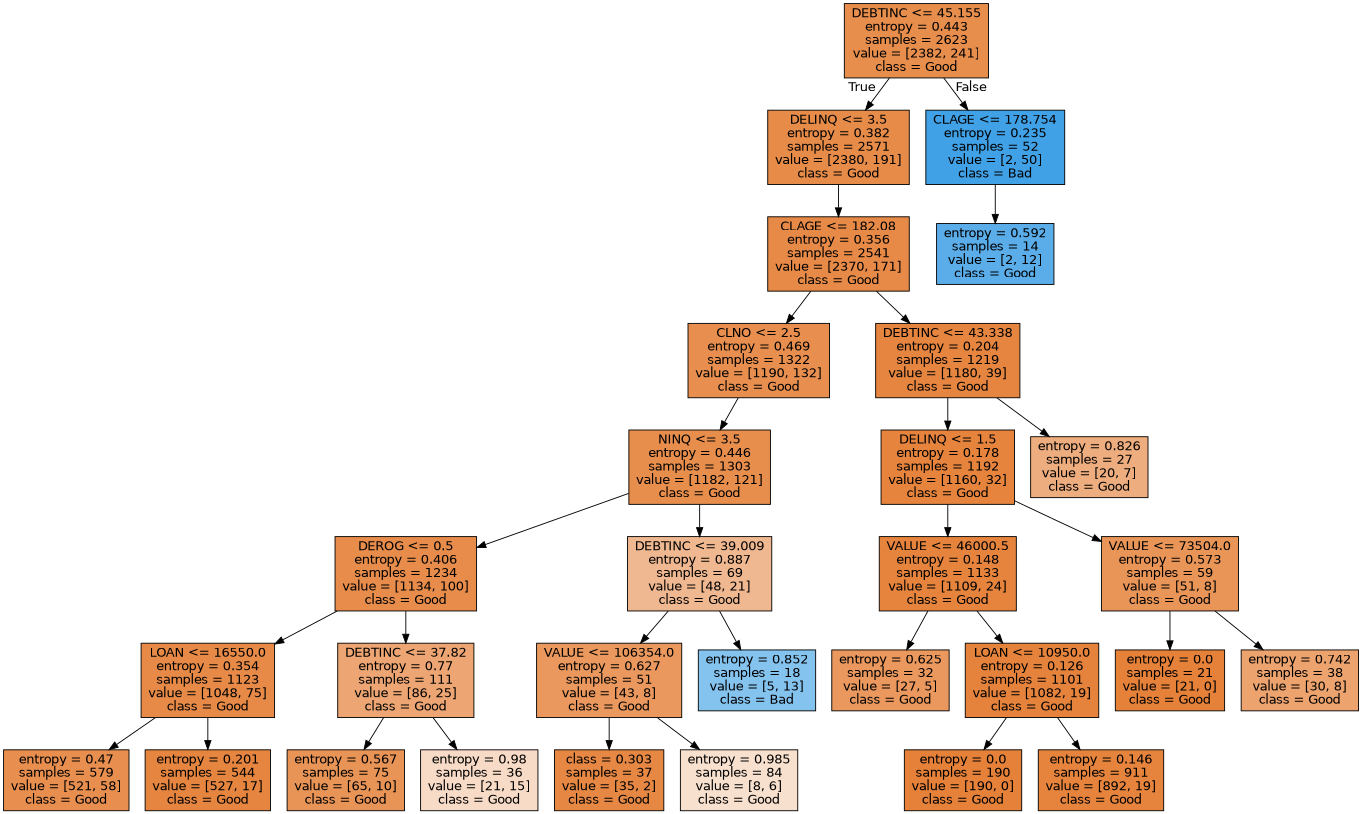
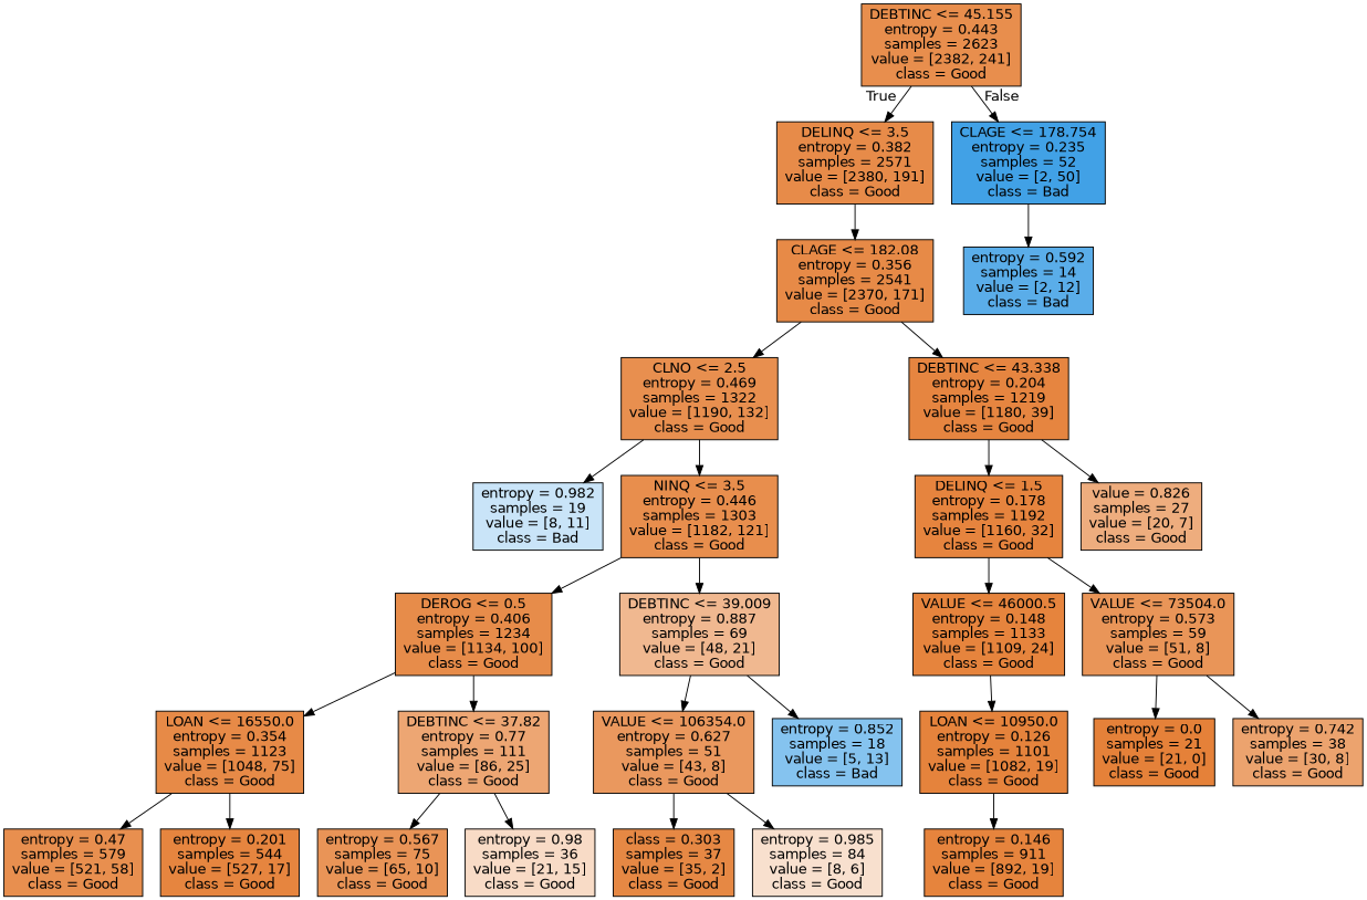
  digraph {
    node [color=black fillcolor="#e88e4d" fontname=helvetica shape=box style=filled]
    edge [fontname=helvetica]
    n1 [label="DEBTINC <= 45.155\nentropy = 0.443\nsamples = 2623\nvalue = [2382, 241]\nclass = Good"]
    n2 [fillcolor="#e78b49" label="DELINQ <= 3.5\nentropy = 0.382\nsamples = 2571\nvalue = [2380, 191]\nclass = Good"]
    n3 [fillcolor="#41a1e6" label="CLAGE <= 178.754\nentropy = 0.235\nsamples = 52\nvalue = [2, 50]\nclass = Bad"]
    n4 [fillcolor="#e78a47" label="CLAGE <= 182.08\nentropy = 0.356\nsamples = 2541\nvalue = [2370, 171]\nclass = Good"]
-   n5 [fillcolor="#5aade9" label="entropy = 0.592\nsamples = 14\nvalue = [2, 12]\nclass = Good"]
+   n5 [fillcolor="#5aade9" label="entropy = 0.592\nsamples = 14\nvalue = [2, 12]\nclass = Bad"]
    n6 [fillcolor="#e88f4f" label="CLNO <= 2.5\nentropy = 0.469\nsamples = 1322\nvalue = [1190, 132]\nclass = Good"]
    n7 [fillcolor="#e68540" label="DEBTINC <= 43.338\nentropy = 0.204\nsamples = 1219\nvalue = [1180, 39]\nclass = Good"]
+   n8 [fillcolor="#c9e4f8" label="entropy = 0.982\nsamples = 19\nvalue = [8, 11]\nclass = Bad"]
    n9 [label="NINQ <= 3.5\nentropy = 0.446\nsamples = 1303\nvalue = [1182, 121]\nclass = Good"]
    n10 [fillcolor="#e6843e" label="DELINQ <= 1.5\nentropy = 0.178\nsamples = 1192\nvalue = [1160, 32]\nclass = Good"]
-   n11 [fillcolor="#eead7e" label="entropy = 0.826\nsamples = 27\nvalue = [20, 7]\nclass = Good"]
+   n11 [fillcolor="#eead7e" label="value = 0.826\nsamples = 27\nvalue = [20, 7]\nclass = Good"]
    n12 [fillcolor="#e78c4a" label="DEROG <= 0.5\nentropy = 0.406\nsamples = 1234\nvalue = [1134, 100]\nclass = Good"]
    n13 [fillcolor="#f0b890" label="DEBTINC <= 39.009\nentropy = 0.887\nsamples = 69\nvalue = [48, 21]\nclass = Good"]
    n14 [fillcolor="#e78a47" label="LOAN <= 16550.0\nentropy = 0.354\nsamples = 1123\nvalue = [1048, 75]\nclass = Good"]
    n15 [fillcolor="#eda673" label="DEBTINC <= 37.82\nentropy = 0.77\nsamples = 111\nvalue = [86, 25]\nclass = Good"]
    n16 [fillcolor="#ea985e" label="VALUE <= 106354.0\nentropy = 0.627\nsamples = 51\nvalue = [43, 8]\nclass = Good"]
    n17 [fillcolor="#85c3ef" label="entropy = 0.852\nsamples = 18\nvalue = [5, 13]\nclass = Bad"]
    n18 [fillcolor="#e88f4f" label="entropy = 0.47\nsamples = 579\nvalue = [521, 58]\nclass = Good"]
    n19 [fillcolor="#e6853f" label="entropy = 0.201\nsamples = 544\nvalue = [527, 17]\nclass = Good"]
    n20 [fillcolor="#e99457" label="entropy = 0.567\nsamples = 75\nvalue = [65, 10]\nclass = Good"]
    n21 [fillcolor="#f8dbc6" label="entropy = 0.98\nsamples = 36\nvalue = [21, 15]\nclass = Good"]
    n22 [fillcolor="#e68844" label="class = 0.303\nsamples = 37\nvalue = [35, 2]\nclass = Good"]
    n23 [fillcolor="#f8e0ce" label="entropy = 0.985\nsamples = 84\nvalue = [8, 6]\nclass = Good"]
    n24 [fillcolor="#e6843d" label="VALUE <= 46000.5\nentropy = 0.148\nsamples = 1133\nvalue = [1109, 24]\nclass = Good"]
    n25 [fillcolor="#e99558" label="VALUE <= 73504.0\nentropy = 0.573\nsamples = 59\nvalue = [51, 8]\nclass = Good"]
-   n26 [fillcolor="#ea985e" label="entropy = 0.625\nsamples = 32\nvalue = [27, 5]\nclass = Good"]
    n27 [fillcolor="#e5833c" label="LOAN <= 10950.0\nentropy = 0.126\nsamples = 1101\nvalue = [1082, 19]\nclass = Good"]
    n28 [fillcolor="#e58139" label="entropy = 0.0\nsamples = 21\nvalue = [21, 0]\nclass = Good"]
    n29 [fillcolor="#eca36e" label="entropy = 0.742\nsamples = 38\nvalue = [30, 8]\nclass = Good"]
-   n30 [fillcolor="#e58139" label="entropy = 0.0\nsamples = 190\nvalue = [190, 0]\nclass = Good"]
    n31 [fillcolor="#e6843d" label="entropy = 0.146\nsamples = 911\nvalue = [892, 19]\nclass = Good"]
    n1 -> n2 [headlabel=True labelangle=45 labeldistance=2.5]
    n1 -> n3 [headlabel=False labelangle=-45 labeldistance=2.5]
    n2 -> n4
    n3 -> n5
    n4 -> n6
    n4 -> n7
+   n6 -> n8
    n6 -> n9
    n7 -> n10
    n7 -> n11
    n9 -> n12
    n9 -> n13
    n10 -> n24
    n10 -> n25
    n12 -> n14
    n12 -> n15
    n13 -> n16
    n13 -> n17
    n14 -> n18
    n14 -> n19
    n15 -> n20
    n15 -> n21
    n16 -> n22
    n16 -> n23
-   n24 -> n26
    n24 -> n27
    n25 -> n28
    n25 -> n29
-   n27 -> n30
    n27 -> n31
  }
